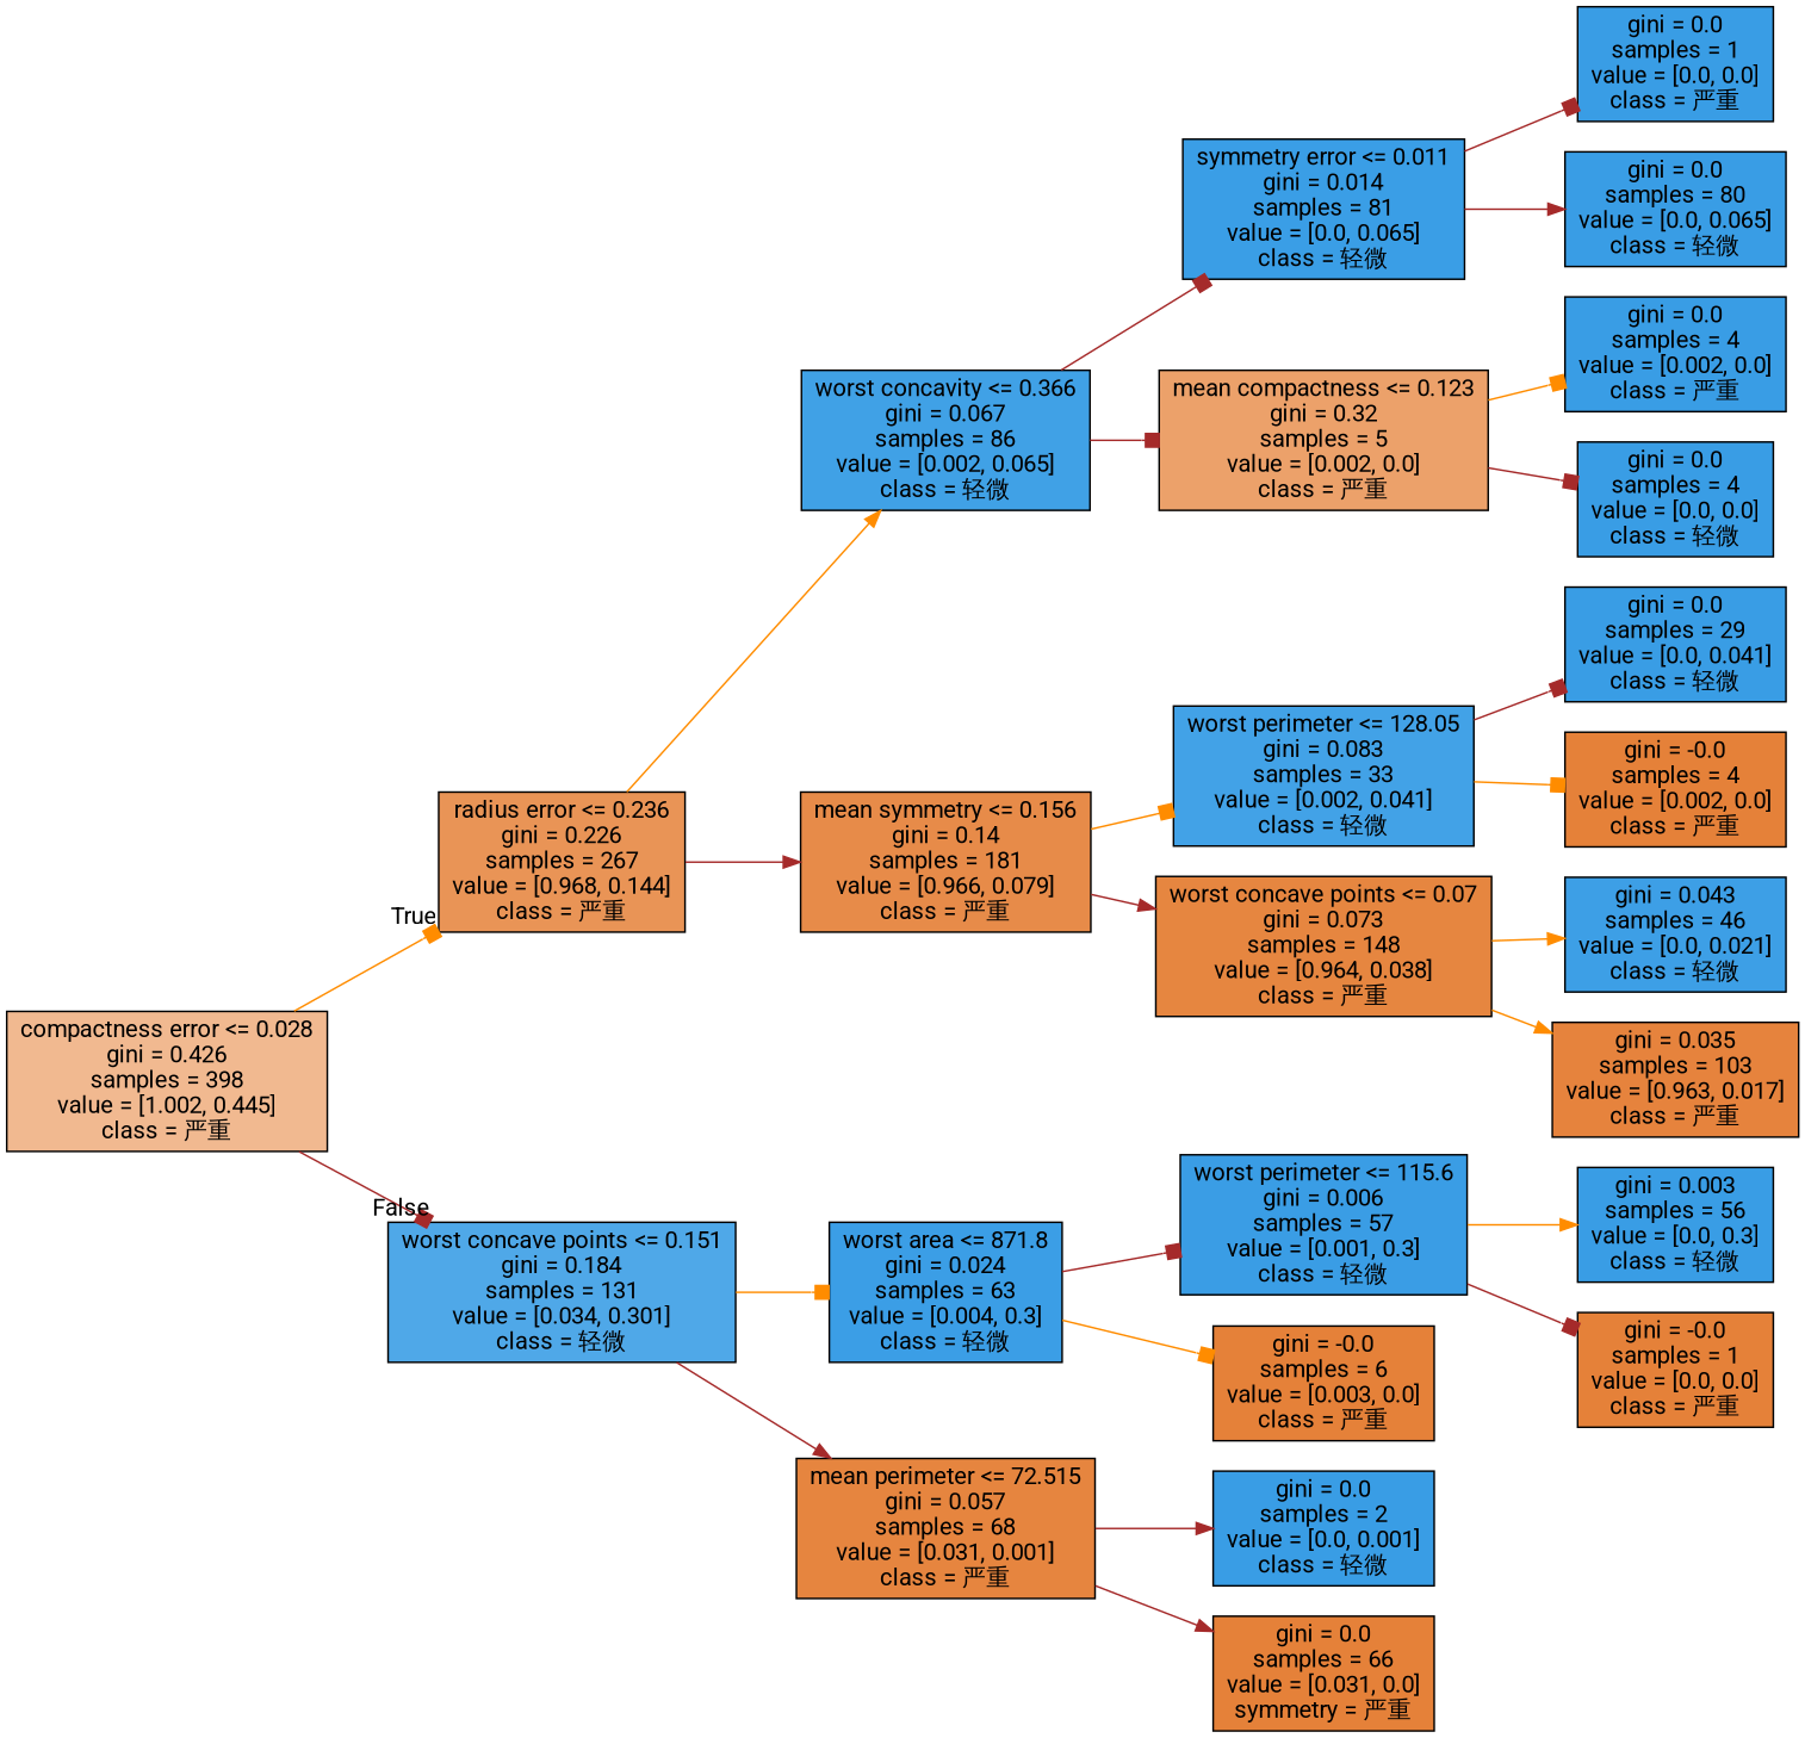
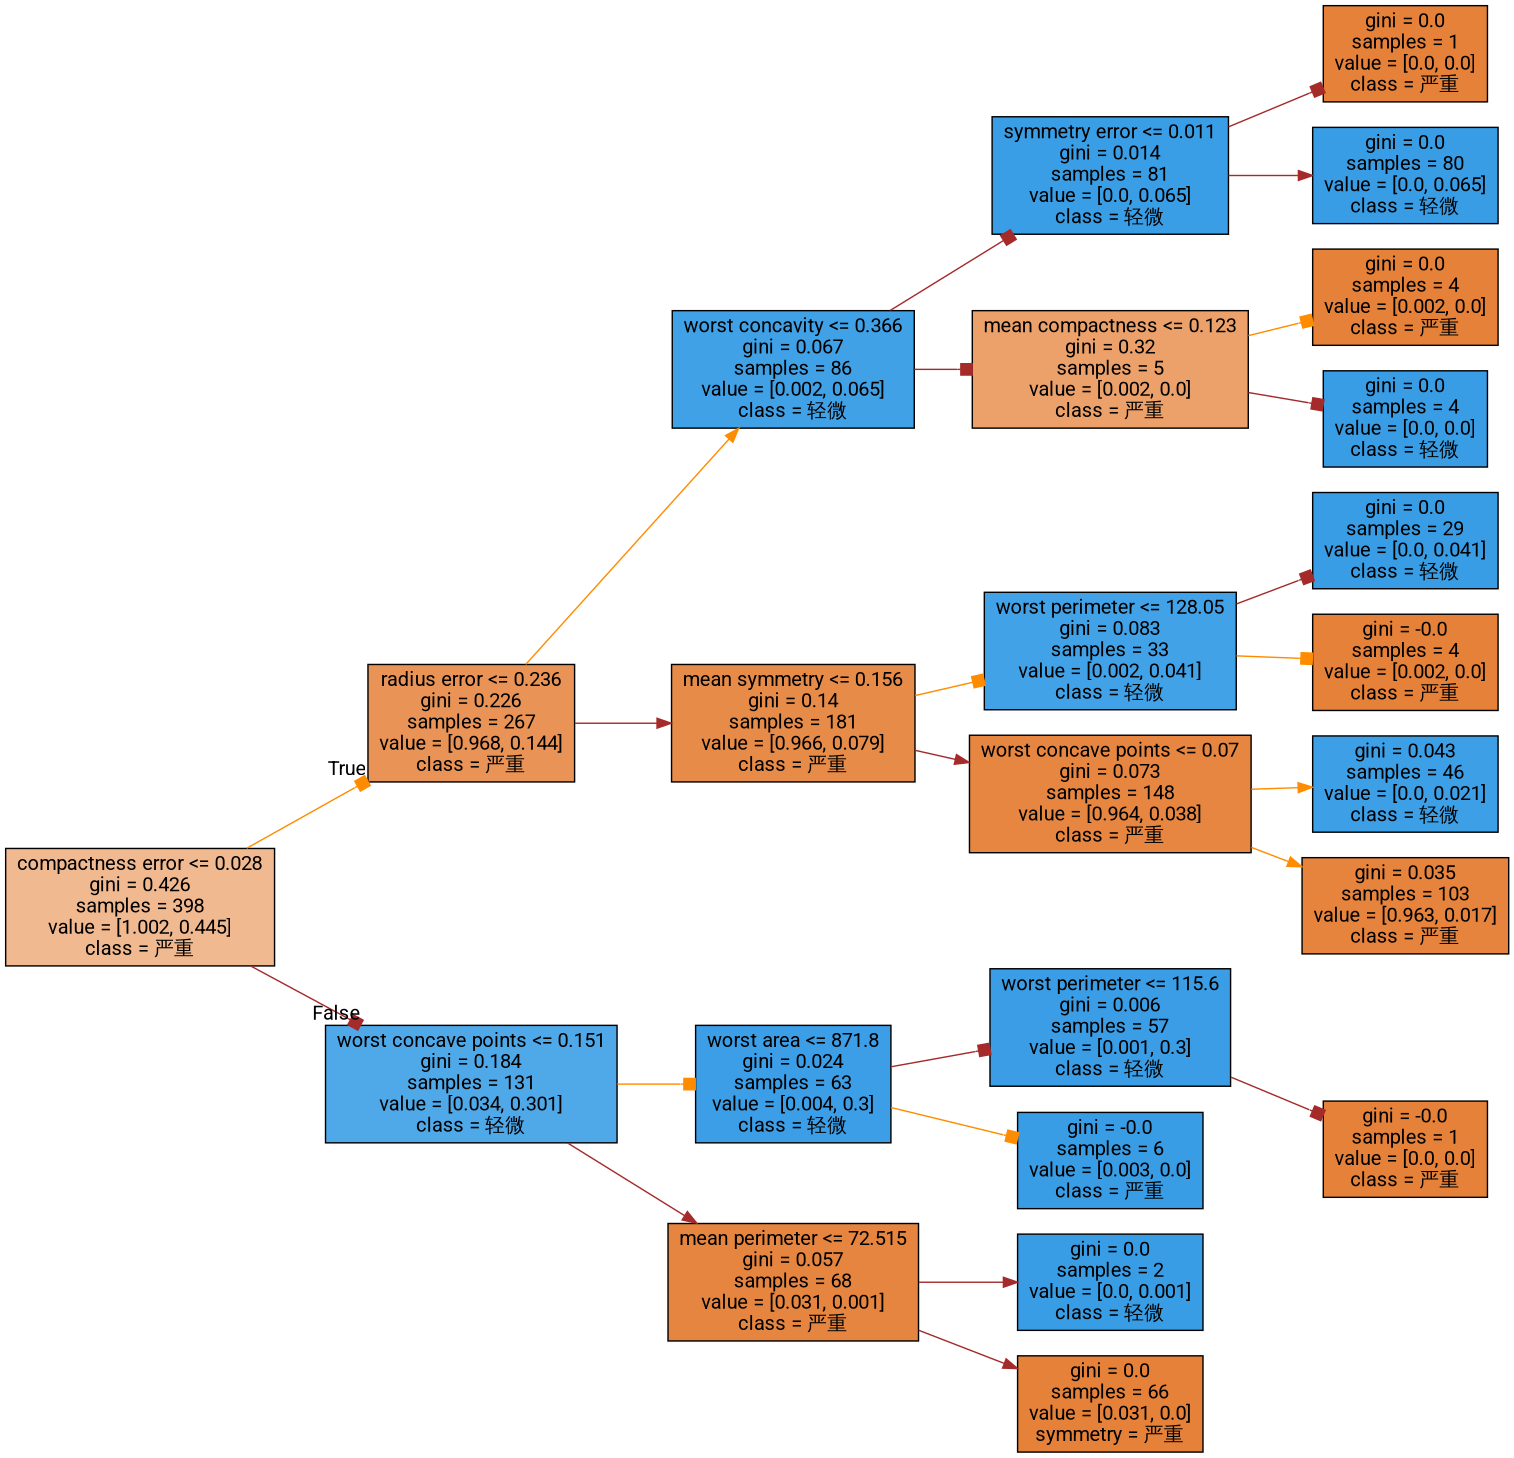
  digraph {
    fontname=Roboto
    rankdir=LR
    node [color=black fillcolor="#e58139ff" fontname=Roboto shape=box style=filled]
    edge [arrowhead=box color=brown fontname=Roboto]
    n1 [fillcolor="#e581398e" label="compactness error <= 0.028\ngini = 0.426\nsamples = 398\nvalue = [1.002, 0.445]\nclass = 严重"]
    n2 [fillcolor="#e58139d9" label="radius error <= 0.236\ngini = 0.226\nsamples = 267\nvalue = [0.968, 0.144]\nclass = 严重"]
    n3 [fillcolor="#399de5e2" label="worst concave points <= 0.151\ngini = 0.184\nsamples = 131\nvalue = [0.034, 0.301]\nclass = 轻微"]
    n4 [fillcolor="#399de5f6" label="worst concavity <= 0.366\ngini = 0.067\nsamples = 86\nvalue = [0.002, 0.065]\nclass = 轻微"]
    n5 [fillcolor="#e58139ea" label="mean symmetry <= 0.156\ngini = 0.14\nsamples = 181\nvalue = [0.966, 0.079]\nclass = 严重"]
    n6 [fillcolor="#399de5fc" label="worst area <= 871.8\ngini = 0.024\nsamples = 63\nvalue = [0.004, 0.3]\nclass = 轻微"]
    n7 [fillcolor="#e58139f7" label="mean perimeter <= 72.515\ngini = 0.057\nsamples = 68\nvalue = [0.031, 0.001]\nclass = 严重"]
    n8 [fillcolor="#399de5fd" label="symmetry error <= 0.011\ngini = 0.014\nsamples = 81\nvalue = [0.0, 0.065]\nclass = 轻微"]
    n9 [fillcolor="#e58139bf" label="mean compactness <= 0.123\ngini = 0.32\nsamples = 5\nvalue = [0.002, 0.0]\nclass = 严重"]
    n10 [fillcolor="#399de5f3" label="worst perimeter <= 128.05\ngini = 0.083\nsamples = 33\nvalue = [0.002, 0.041]\nclass = 轻微"]
    n11 [fillcolor="#e58139f5" label="worst concave points <= 0.07\ngini = 0.073\nsamples = 148\nvalue = [0.964, 0.038]\nclass = 严重"]
-   n12 [fillcolor="#399de5ff" label="gini = 0.0\nsamples = 1\nvalue = [0.0, 0.0]\nclass = 严重"]
+   n12 [label="gini = 0.0\nsamples = 1\nvalue = [0.0, 0.0]\nclass = 严重"]
    n13 [fillcolor="#399de5ff" label="gini = 0.0\nsamples = 80\nvalue = [0.0, 0.065]\nclass = 轻微"]
-   n14 [fillcolor="#399de5ff" label="gini = 0.0\nsamples = 4\nvalue = [0.002, 0.0]\nclass = 严重"]
+   n14 [label="gini = 0.0\nsamples = 4\nvalue = [0.002, 0.0]\nclass = 严重"]
    n15 [fillcolor="#399de5ff" label="gini = 0.0\nsamples = 4\nvalue = [0.0, 0.0]\nclass = 轻微"]
    n16 [fillcolor="#399de5ff" label="gini = 0.0\nsamples = 29\nvalue = [0.0, 0.041]\nclass = 轻微"]
    n17 [label="gini = -0.0\nsamples = 4\nvalue = [0.002, 0.0]\nclass = 严重"]
    n18 [fillcolor="#399de5f9" label="gini = 0.043\nsamples = 46\nvalue = [0.0, 0.021]\nclass = 轻微"]
    n19 [fillcolor="#e58139fa" label="gini = 0.035\nsamples = 103\nvalue = [0.963, 0.017]\nclass = 严重"]
    n20 [fillcolor="#399de5fe" label="worst perimeter <= 115.6\ngini = 0.006\nsamples = 57\nvalue = [0.001, 0.3]\nclass = 轻微"]
-   n21 [label="gini = -0.0\nsamples = 6\nvalue = [0.003, 0.0]\nclass = 严重"]
+   n21 [fillcolor="#399de5ff" label="gini = -0.0\nsamples = 6\nvalue = [0.003, 0.0]\nclass = 严重"]
    n22 [fillcolor="#399de5ff" label="gini = 0.0\nsamples = 2\nvalue = [0.0, 0.001]\nclass = 轻微"]
    n23 [label="gini = 0.0\nsamples = 66\nvalue = [0.031, 0.0]\nsymmetry = 严重"]
-   n24 [fillcolor="#399de5ff" label="gini = 0.003\nsamples = 56\nvalue = [0.0, 0.3]\nclass = 轻微"]
    n25 [label="gini = -0.0\nsamples = 1\nvalue = [0.0, 0.0]\nclass = 严重"]
    n1 -> n2 [color=darkorange headlabel=True labelangle=45 labeldistance=2.5]
    n1 -> n3 [headlabel=False labelangle=-45 labeldistance=2.5]
    n2 -> n4 [arrowhead=normal color=darkorange]
    n2 -> n5 [arrowhead=normal]
    n3 -> n6 [color=darkorange]
    n3 -> n7 [arrowhead=normal]
    n4 -> n8
    n4 -> n9
    n5 -> n10 [color=darkorange]
    n5 -> n11 [arrowhead=normal]
    n6 -> n20
    n6 -> n21 [color=darkorange]
    n7 -> n22 [arrowhead=normal]
    n7 -> n23 [arrowhead=normal]
    n8 -> n12
    n8 -> n13 [arrowhead=normal]
    n9 -> n14 [color=darkorange]
    n9 -> n15
    n10 -> n16
    n10 -> n17 [color=darkorange]
    n11 -> n18 [arrowhead=normal color=darkorange]
    n11 -> n19 [arrowhead=normal color=darkorange]
-   n20 -> n24 [arrowhead=normal color=darkorange]
    n20 -> n25
  }
